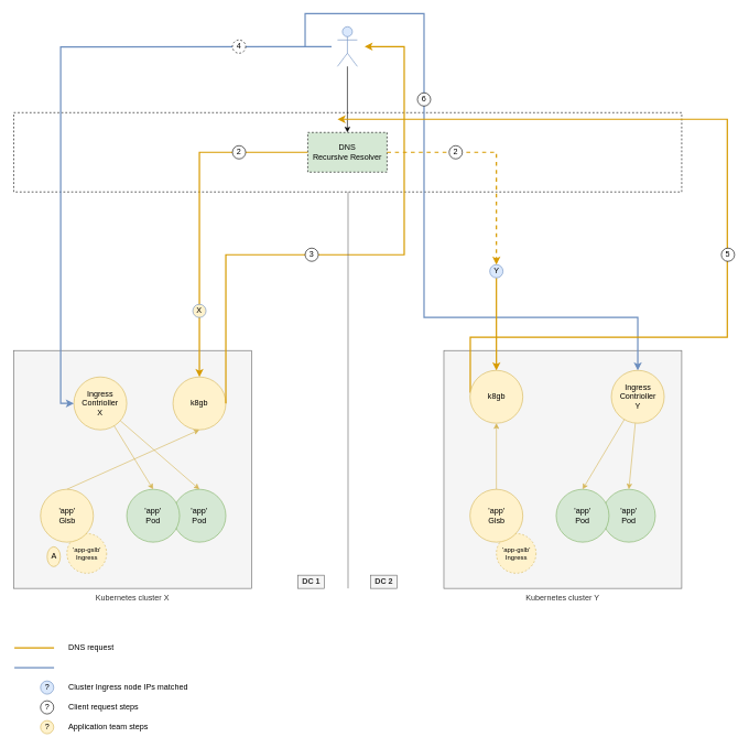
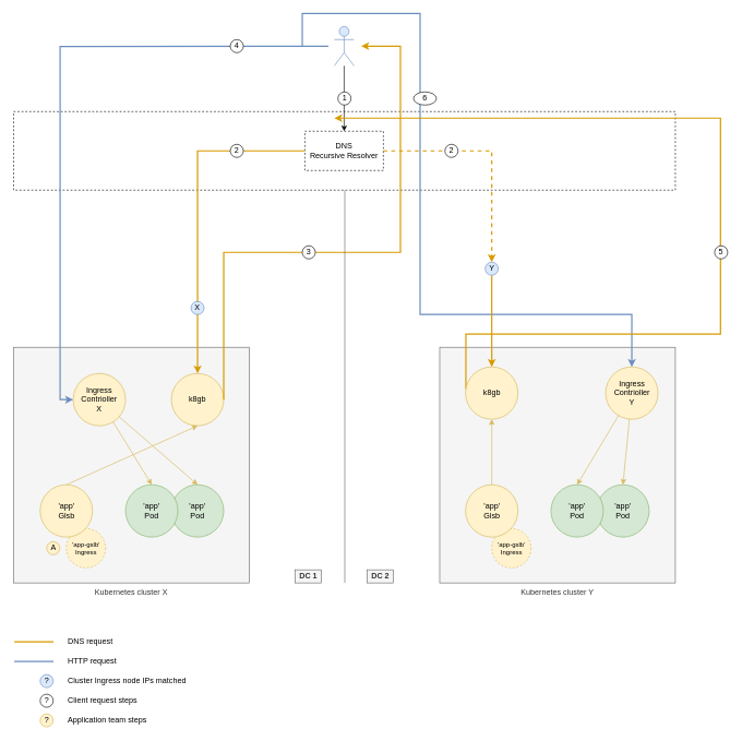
  <mxCell id="0" />
  <mxCell id="1" parent="0" />
  <mxCell id="2" value="" style="rounded=0;whiteSpace=wrap;html=1;dashed=1;" parent="1" vertex="1"><mxGeometry x="20" y="170" width="1011" height="120" as="geometry" /></mxCell>
  <mxCell id="3" style="edgeStyle=orthogonalEdgeStyle;rounded=0;orthogonalLoop=1;jettySize=auto;html=1;entryX=0.5;entryY=0;entryDx=0;entryDy=0;" parent="1" source="4" target="5" edge="1"><mxGeometry relative="1" as="geometry" /></mxCell>
  <mxCell id="4" value="" style="shape=umlActor;verticalLabelPosition=bottom;labelBackgroundColor=#ffffff;verticalAlign=top;html=1;outlineConnect=0;fillColor=#dae8fc;strokeColor=#6c8ebf;" parent="1" vertex="1"><mxGeometry x="510" y="40" width="30" height="60" as="geometry" /></mxCell>
- <mxCell id="5" value="DNS&lt;br&gt;Recursive Resolver" style="rounded=0;whiteSpace=wrap;html=1;dashed=1;fillColor=#d5e8d4;" parent="1" vertex="1"><mxGeometry x="465" y="200" width="120" height="60" as="geometry" /></mxCell>
+ <mxCell id="5" value="DNS&lt;br&gt;Recursive Resolver" style="rounded=0;whiteSpace=wrap;html=1;dashed=1;" parent="1" vertex="1"><mxGeometry x="465" y="200" width="120" height="60" as="geometry" /></mxCell>
+ <mxCell id="6" value="1" style="ellipse;whiteSpace=wrap;html=1;aspect=fixed;" parent="1" vertex="1"><mxGeometry x="515.5" y="140" width="20" height="20" as="geometry" /></mxCell>
  <mxCell id="7" value="Kubernetes cluster X" style="rounded=0;whiteSpace=wrap;html=1;fillColor=#f5f5f5;strokeColor=#666666;fontColor=#333333;labelPosition=center;verticalLabelPosition=bottom;align=center;verticalAlign=top;" parent="1" vertex="1"><mxGeometry x="20" y="530" width="360" height="360" as="geometry" /></mxCell>
  <mxCell id="8" value="Ingress Contrioller&lt;br&gt;X" style="ellipse;whiteSpace=wrap;html=1;aspect=fixed;fillColor=#fff2cc;strokeColor=#d6b656;" parent="1" vertex="1"><mxGeometry x="111" y="570" width="80" height="80" as="geometry" /></mxCell>
  <mxCell id="9" value="'app'&lt;br&gt;Pod" style="ellipse;whiteSpace=wrap;html=1;aspect=fixed;fillColor=#d5e8d4;strokeColor=#82b366;" parent="1" vertex="1"><mxGeometry x="261" y="740" width="80" height="80" as="geometry" /></mxCell>
  <mxCell id="10" style="edgeStyle=none;rounded=0;orthogonalLoop=1;jettySize=auto;html=1;entryX=0.5;entryY=0;entryDx=0;entryDy=0;fillColor=#fff2cc;strokeColor=#d6b656;" parent="1" source="8" target="9" edge="1"><mxGeometry relative="1" as="geometry" /></mxCell>
  <mxCell id="11" value="'app'&lt;br&gt;Pod" style="ellipse;whiteSpace=wrap;html=1;aspect=fixed;fillColor=#d5e8d4;strokeColor=#82b366;" parent="1" vertex="1"><mxGeometry x="191" y="740" width="80" height="80" as="geometry" /></mxCell>
  <mxCell id="12" style="rounded=0;orthogonalLoop=1;jettySize=auto;html=1;entryX=0.5;entryY=0;entryDx=0;entryDy=0;fillColor=#fff2cc;strokeColor=#d6b656;" parent="1" source="8" target="11" edge="1"><mxGeometry relative="1" as="geometry" /></mxCell>
  <mxCell id="13" value="k8gb" style="ellipse;whiteSpace=wrap;html=1;aspect=fixed;fillColor=#fff2cc;strokeColor=#d6b656;" parent="1" vertex="1"><mxGeometry x="261" y="570" width="80" height="80" as="geometry" /></mxCell>
  <mxCell id="14" style="edgeStyle=none;rounded=0;orthogonalLoop=1;jettySize=auto;html=1;exitX=1;exitY=0.5;exitDx=0;exitDy=0;dashed=1;" parent="1" edge="1"><mxGeometry relative="1" as="geometry"><mxPoint x="381" y="385" as="sourcePoint" /><mxPoint x="381" y="385" as="targetPoint" /></mxGeometry></mxCell>
  <mxCell id="15" style="edgeStyle=orthogonalEdgeStyle;rounded=0;orthogonalLoop=1;jettySize=auto;html=1;entryX=0;entryY=0.5;entryDx=0;entryDy=0;fillColor=#dae8fc;strokeColor=#6c8ebf;strokeWidth=2;" parent="1" target="8" edge="1"><mxGeometry relative="1" as="geometry"><mxPoint x="501" y="70" as="sourcePoint" /></mxGeometry></mxCell>
  <mxCell id="16" style="edgeStyle=orthogonalEdgeStyle;rounded=0;orthogonalLoop=1;jettySize=auto;html=1;exitX=1;exitY=0.5;exitDx=0;exitDy=0;fillColor=#ffe6cc;strokeColor=#d79b00;strokeWidth=2;" parent="1" source="13" edge="1"><mxGeometry relative="1" as="geometry"><mxPoint x="304.999" y="385.333" as="sourcePoint" /><mxPoint x="551" y="70" as="targetPoint" /><Array as="points"><mxPoint x="611" y="385" /><mxPoint x="611" y="70" /></Array></mxGeometry></mxCell>
  <mxCell id="17" style="edgeStyle=orthogonalEdgeStyle;rounded=0;orthogonalLoop=1;jettySize=auto;html=1;entryX=0.5;entryY=0;entryDx=0;entryDy=0;fillColor=#ffe6cc;strokeColor=#d79b00;strokeWidth=2;" parent="1" source="5" target="13" edge="1"><mxGeometry relative="1" as="geometry"><mxPoint x="246" y="343" as="targetPoint" /></mxGeometry></mxCell>
  <mxCell id="18" value="2" style="ellipse;whiteSpace=wrap;html=1;aspect=fixed;fillColor=#FFFFFF;" parent="1" vertex="1"><mxGeometry x="351" y="220" width="20" height="20" as="geometry" /></mxCell>
- <mxCell id="19" value="4" style="ellipse;whiteSpace=wrap;html=1;aspect=fixed;fillColor=#FFFFFF;dashed=1;" parent="1" vertex="1"><mxGeometry x="351" y="60" width="20" height="20" as="geometry" /></mxCell>
+ <mxCell id="19" value="4" style="ellipse;whiteSpace=wrap;html=1;aspect=fixed;fillColor=#FFFFFF;" parent="1" vertex="1"><mxGeometry x="351" y="60" width="20" height="20" as="geometry" /></mxCell>
  <mxCell id="20" value="" style="endArrow=none;html=1;strokeWidth=1;fillColor=#f5f5f5;strokeColor=#666666;rounded=0;" parent="1" edge="1"><mxGeometry width="50" height="50" relative="1" as="geometry"><mxPoint x="526" y="890" as="sourcePoint" /><mxPoint x="526" y="290" as="targetPoint" /></mxGeometry></mxCell>
  <mxCell id="21" value="DC 1" style="text;html=1;resizable=0;points=[];autosize=1;align=center;verticalAlign=top;spacingTop=-4;fontStyle=1;fillColor=#f5f5f5;strokeColor=#666666;fontColor=#333333;" parent="1" vertex="1"><mxGeometry x="450" y="870" width="40" height="20" as="geometry" /></mxCell>
  <mxCell id="22" value="DC 2" style="text;html=1;resizable=0;points=[];autosize=1;align=center;verticalAlign=top;spacingTop=-4;fontStyle=1;fillColor=#f5f5f5;strokeColor=#666666;fontColor=#333333;" parent="1" vertex="1"><mxGeometry x="560" y="870" width="40" height="20" as="geometry" /></mxCell>
  <mxCell id="23" value="3" style="ellipse;whiteSpace=wrap;html=1;aspect=fixed;fillColor=#FFFFFF;" parent="1" vertex="1"><mxGeometry x="461" y="375" width="20" height="20" as="geometry" /></mxCell>
- <mxCell id="24" value="A" style="ellipse;whiteSpace=wrap;html=1;aspect=fixed;fillColor=#fff2cc;strokeColor=#d6b656;" parent="1" vertex="1"><mxGeometry x="70.5" y="827" width="20" height="30" as="geometry" /></mxCell>
+ <mxCell id="24" value="A" style="ellipse;whiteSpace=wrap;html=1;aspect=fixed;fillColor=#fff2cc;strokeColor=#d6b656;" parent="1" vertex="1"><mxGeometry x="70.5" y="827" width="20" height="20" as="geometry" /></mxCell>
  <mxCell id="25" value="'app-gslb'&lt;br style=&quot;font-size: 10px;&quot;&gt;Ingress" style="ellipse;whiteSpace=wrap;html=1;aspect=fixed;fillColor=#fff2cc;strokeColor=#d6b656;fontSize=10;dashed=1;" parent="1" vertex="1"><mxGeometry x="100.5" y="807" width="60" height="60" as="geometry" /></mxCell>
  <mxCell id="26" style="edgeStyle=none;rounded=0;orthogonalLoop=1;jettySize=auto;html=1;exitX=0.5;exitY=0;exitDx=0;exitDy=0;entryX=0.5;entryY=1;entryDx=0;entryDy=0;strokeWidth=1;fontSize=10;fillColor=#fff2cc;strokeColor=#d6b656;" parent="1" source="27" target="13" edge="1"><mxGeometry relative="1" as="geometry" /></mxCell>
  <mxCell id="27" value="'app'&lt;br&gt;Glsb" style="ellipse;whiteSpace=wrap;html=1;aspect=fixed;fillColor=#fff2cc;strokeColor=#d6b656;" parent="1" vertex="1"><mxGeometry x="60.5" y="740" width="80" height="80" as="geometry" /></mxCell>
  <mxCell id="28" value="Kubernetes cluster Y" style="rounded=0;whiteSpace=wrap;html=1;fillColor=#f5f5f5;strokeColor=#666666;fontColor=#333333;labelPosition=center;verticalLabelPosition=bottom;align=center;verticalAlign=top;" parent="1" vertex="1"><mxGeometry x="671" y="530" width="360" height="360" as="geometry" /></mxCell>
  <mxCell id="29" value="Ingress Contrioller&lt;br&gt;Y" style="ellipse;whiteSpace=wrap;html=1;aspect=fixed;fillColor=#fff2cc;strokeColor=#d6b656;" parent="1" vertex="1"><mxGeometry x="924.5" y="560" width="80" height="80" as="geometry" /></mxCell>
  <mxCell id="30" value="'app'&lt;br&gt;Pod" style="ellipse;whiteSpace=wrap;html=1;aspect=fixed;fillColor=#d5e8d4;strokeColor=#82b366;" parent="1" vertex="1"><mxGeometry x="911" y="740" width="80" height="80" as="geometry" /></mxCell>
  <mxCell id="31" style="edgeStyle=none;rounded=0;orthogonalLoop=1;jettySize=auto;html=1;entryX=0.5;entryY=0;entryDx=0;entryDy=0;fillColor=#fff2cc;strokeColor=#d6b656;" parent="1" source="29" target="30" edge="1"><mxGeometry relative="1" as="geometry" /></mxCell>
  <mxCell id="32" value="'app'&lt;br&gt;Pod" style="ellipse;whiteSpace=wrap;html=1;aspect=fixed;fillColor=#d5e8d4;strokeColor=#82b366;" parent="1" vertex="1"><mxGeometry x="841" y="740" width="80" height="80" as="geometry" /></mxCell>
  <mxCell id="33" style="rounded=0;orthogonalLoop=1;jettySize=auto;html=1;entryX=0.5;entryY=0;entryDx=0;entryDy=0;fillColor=#fff2cc;strokeColor=#d6b656;" parent="1" source="29" target="32" edge="1"><mxGeometry relative="1" as="geometry" /></mxCell>
  <mxCell id="34" value="'app-gslb'&lt;br style=&quot;font-size: 10px;&quot;&gt;Ingress" style="ellipse;whiteSpace=wrap;html=1;aspect=fixed;fillColor=#fff2cc;strokeColor=#d6b656;fontSize=10;dashed=1;" parent="1" vertex="1"><mxGeometry x="750.5" y="807" width="60" height="60" as="geometry" /></mxCell>
  <mxCell id="35" value="'app'&lt;br&gt;Glsb" style="ellipse;whiteSpace=wrap;html=1;aspect=fixed;fillColor=#fff2cc;strokeColor=#d6b656;" parent="1" vertex="1"><mxGeometry x="710.5" y="740" width="80" height="80" as="geometry" /></mxCell>
  <mxCell id="36" style="edgeStyle=none;rounded=0;orthogonalLoop=1;jettySize=auto;html=1;exitX=0.5;exitY=0;exitDx=0;exitDy=0;entryX=0.5;entryY=1;entryDx=0;entryDy=0;strokeWidth=1;fontSize=10;fillColor=#fff2cc;strokeColor=#d6b656;" parent="1" source="35" target="57" edge="1"><mxGeometry relative="1" as="geometry"><mxPoint x="81" y="750" as="sourcePoint" /><mxPoint x="210.5" y="435" as="targetPoint" /></mxGeometry></mxCell>
  <mxCell id="37" style="edgeStyle=orthogonalEdgeStyle;rounded=0;orthogonalLoop=1;jettySize=auto;html=1;strokeWidth=2;fillColor=#dae8fc;strokeColor=#6c8ebf;entryX=0.5;entryY=0;entryDx=0;entryDy=0;" parent="1" target="29" edge="1"><mxGeometry relative="1" as="geometry"><mxPoint x="461" y="70" as="sourcePoint" /><mxPoint x="810" y="603" as="targetPoint" /><Array as="points"><mxPoint x="461" y="20" /><mxPoint x="641" y="20" /><mxPoint x="641" y="480" /><mxPoint x="965" y="480" /></Array></mxGeometry></mxCell>
  <mxCell id="38" style="edgeStyle=orthogonalEdgeStyle;rounded=0;orthogonalLoop=1;jettySize=auto;html=1;fillColor=#ffe6cc;strokeColor=#d79b00;strokeWidth=2;" parent="1" edge="1" source="57"><mxGeometry relative="1" as="geometry"><mxPoint x="850" y="495" as="sourcePoint" /><mxPoint x="510" y="180" as="targetPoint" /><Array as="points"><mxPoint x="711" y="510" /><mxPoint x="1100" y="510" /><mxPoint x="1100" y="180" /></Array></mxGeometry></mxCell>
  <mxCell id="39" value="5" style="ellipse;whiteSpace=wrap;html=1;aspect=fixed;fillColor=#FFFFFF;" parent="1" vertex="1"><mxGeometry x="1091" y="375" width="20" height="20" as="geometry" /></mxCell>
- <mxCell id="40" value="6" style="ellipse;whiteSpace=wrap;html=1;aspect=fixed;fillColor=#FFFFFF;" parent="1" vertex="1"><mxGeometry x="631" y="140" width="20" height="20" as="geometry" /></mxCell>
- <mxCell id="41" value="X" style="ellipse;whiteSpace=wrap;html=1;aspect=fixed;fillColor=#fff2cc;strokeColor=#6c8ebf;" parent="1" vertex="1"><mxGeometry x="291" y="460" width="20" height="20" as="geometry" /></mxCell>
+ <mxCell id="40" value="6" style="ellipse;whiteSpace=wrap;html=1;aspect=fixed;fillColor=#FFFFFF;" parent="1" vertex="1"><mxGeometry x="631" y="140" width="35" height="20" as="geometry" /></mxCell>
+ <mxCell id="41" value="X" style="ellipse;whiteSpace=wrap;html=1;aspect=fixed;fillColor=#dae8fc;strokeColor=#6c8ebf;" parent="1" vertex="1"><mxGeometry x="291" y="460" width="20" height="20" as="geometry" /></mxCell>
  <mxCell id="42" value="" style="group" parent="1" vertex="1" connectable="0"><mxGeometry x="21" y="1000" width="201" height="20" as="geometry" /></mxCell>
  <mxCell id="43" value="" style="endArrow=none;html=1;fillColor=#dae8fc;strokeColor=#6c8ebf;strokeWidth=2;" parent="42" edge="1"><mxGeometry width="50" height="50" relative="1" as="geometry"><mxPoint y="10" as="sourcePoint" /><mxPoint x="60" y="10" as="targetPoint" /></mxGeometry></mxCell>
+ <mxCell id="44" value="HTTP request" style="text;html=1;strokeColor=none;fillColor=none;align=left;verticalAlign=middle;whiteSpace=wrap;rounded=0;" parent="42" vertex="1"><mxGeometry x="80" width="121" height="20" as="geometry" /></mxCell>
  <mxCell id="45" value="" style="group" parent="1" vertex="1" connectable="0"><mxGeometry x="21" y="970" width="201" height="20" as="geometry" /></mxCell>
  <mxCell id="46" value="" style="endArrow=none;html=1;fillColor=#ffe6cc;strokeColor=#d79b00;strokeWidth=2;" parent="45" edge="1"><mxGeometry width="50" height="50" relative="1" as="geometry"><mxPoint y="10" as="sourcePoint" /><mxPoint x="60" y="10" as="targetPoint" /></mxGeometry></mxCell>
  <mxCell id="47" value="DNS request" style="text;html=1;strokeColor=none;fillColor=none;align=left;verticalAlign=middle;whiteSpace=wrap;rounded=0;" parent="45" vertex="1"><mxGeometry x="80" width="121" height="20" as="geometry" /></mxCell>
  <mxCell id="48" value="" style="group" parent="1" vertex="1" connectable="0"><mxGeometry x="60.5" y="1030" width="240.5" height="20" as="geometry" /></mxCell>
  <mxCell id="49" value="?" style="ellipse;whiteSpace=wrap;html=1;aspect=fixed;fillColor=#dae8fc;strokeColor=#6c8ebf;" parent="48" vertex="1"><mxGeometry width="20" height="20" as="geometry" /></mxCell>
  <mxCell id="50" value="Cluster Ingress node IPs matched" style="text;html=1;strokeColor=none;fillColor=none;align=left;verticalAlign=middle;whiteSpace=wrap;rounded=0;" parent="48" vertex="1"><mxGeometry x="40.5" width="200" height="20" as="geometry" /></mxCell>
  <mxCell id="51" value="" style="group" parent="1" vertex="1" connectable="0"><mxGeometry x="60.5" y="1060" width="240.5" height="20" as="geometry" /></mxCell>
  <mxCell id="52" value="?" style="ellipse;whiteSpace=wrap;html=1;aspect=fixed;fillColor=#FFFFFF;" parent="51" vertex="1"><mxGeometry width="20" height="20" as="geometry" /></mxCell>
  <mxCell id="53" value="Client request steps" style="text;html=1;strokeColor=none;fillColor=none;align=left;verticalAlign=middle;whiteSpace=wrap;rounded=0;" parent="51" vertex="1"><mxGeometry x="40.5" width="200" height="20" as="geometry" /></mxCell>
  <mxCell id="54" value="" style="group" parent="1" vertex="1" connectable="0"><mxGeometry x="60.5" y="1090" width="240.5" height="20" as="geometry" /></mxCell>
  <mxCell id="55" value="?" style="ellipse;whiteSpace=wrap;html=1;aspect=fixed;fillColor=#fff2cc;strokeColor=#d6b656;" parent="54" vertex="1"><mxGeometry width="20" height="20" as="geometry" /></mxCell>
  <mxCell id="56" value="Application team steps" style="text;html=1;strokeColor=none;fillColor=none;align=left;verticalAlign=middle;whiteSpace=wrap;rounded=0;" parent="54" vertex="1"><mxGeometry x="40.5" width="200" height="20" as="geometry" /></mxCell>
  <mxCell id="57" value="k8gb" style="ellipse;whiteSpace=wrap;html=1;aspect=fixed;fillColor=#fff2cc;strokeColor=#d6b656;" parent="1" vertex="1"><mxGeometry x="710.5" y="560" width="80" height="80" as="geometry" /></mxCell>
  <mxCell id="58" style="edgeStyle=orthogonalEdgeStyle;rounded=0;orthogonalLoop=1;jettySize=auto;html=1;entryX=0.5;entryY=0;entryDx=0;entryDy=0;fillColor=#ffe6cc;strokeColor=#d79b00;strokeWidth=2;" parent="1" source="59" target="57" edge="1"><mxGeometry relative="1" as="geometry" /></mxCell>
  <mxCell id="59" value="Y" style="ellipse;whiteSpace=wrap;html=1;aspect=fixed;fillColor=#dae8fc;strokeColor=#6c8ebf;" parent="1" vertex="1"><mxGeometry x="740.5" y="400" width="20" height="20" as="geometry" /></mxCell>
  <mxCell id="60" style="edgeStyle=orthogonalEdgeStyle;rounded=0;orthogonalLoop=1;jettySize=auto;html=1;entryX=0.5;entryY=0;entryDx=0;entryDy=0;fillColor=#ffe6cc;strokeColor=#d79b00;strokeWidth=2;dashed=1;" edge="1" parent="1" source="5" target="59"><mxGeometry relative="1" as="geometry"><mxPoint x="585" y="230" as="sourcePoint" /><mxPoint x="750.5" y="560" as="targetPoint" /></mxGeometry></mxCell>
  <mxCell id="61" value="2" style="ellipse;whiteSpace=wrap;html=1;aspect=fixed;fillColor=#FFFFFF;" parent="1" vertex="1"><mxGeometry x="679" y="220" width="20" height="20" as="geometry" /></mxCell>
